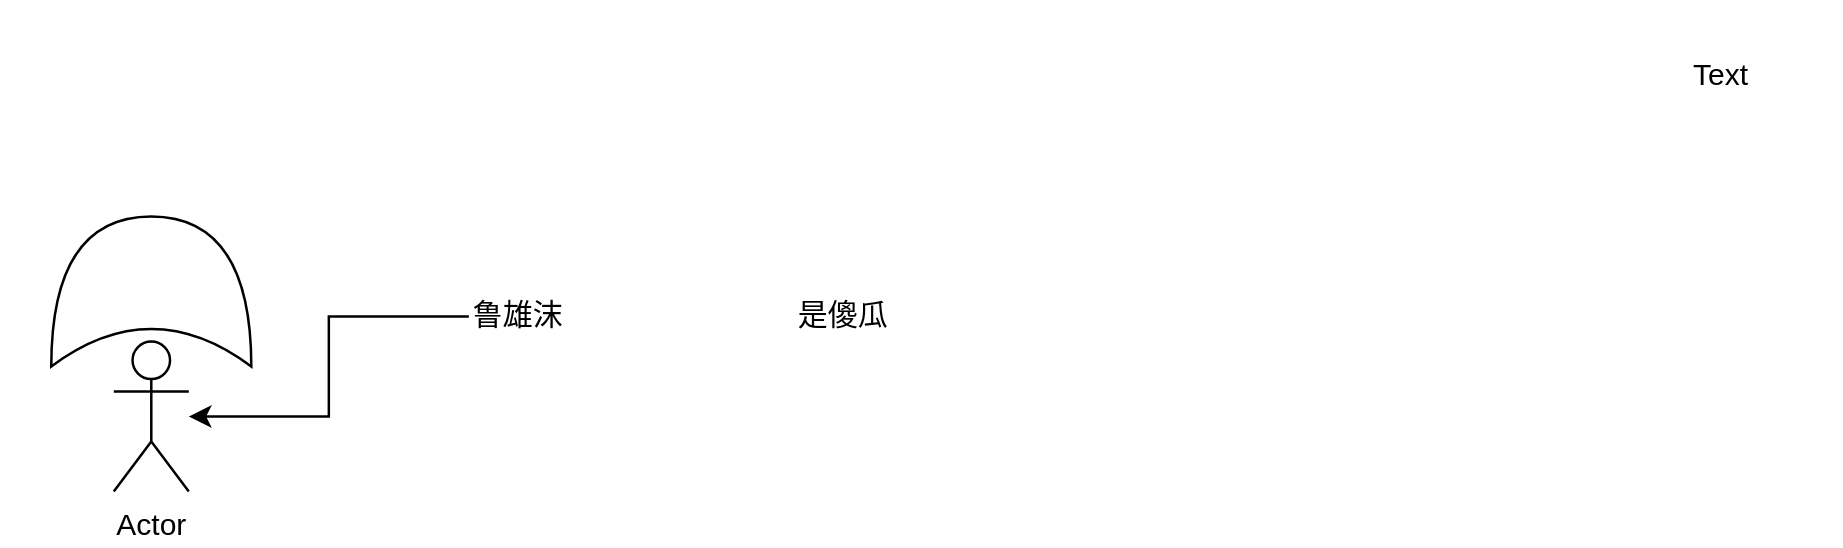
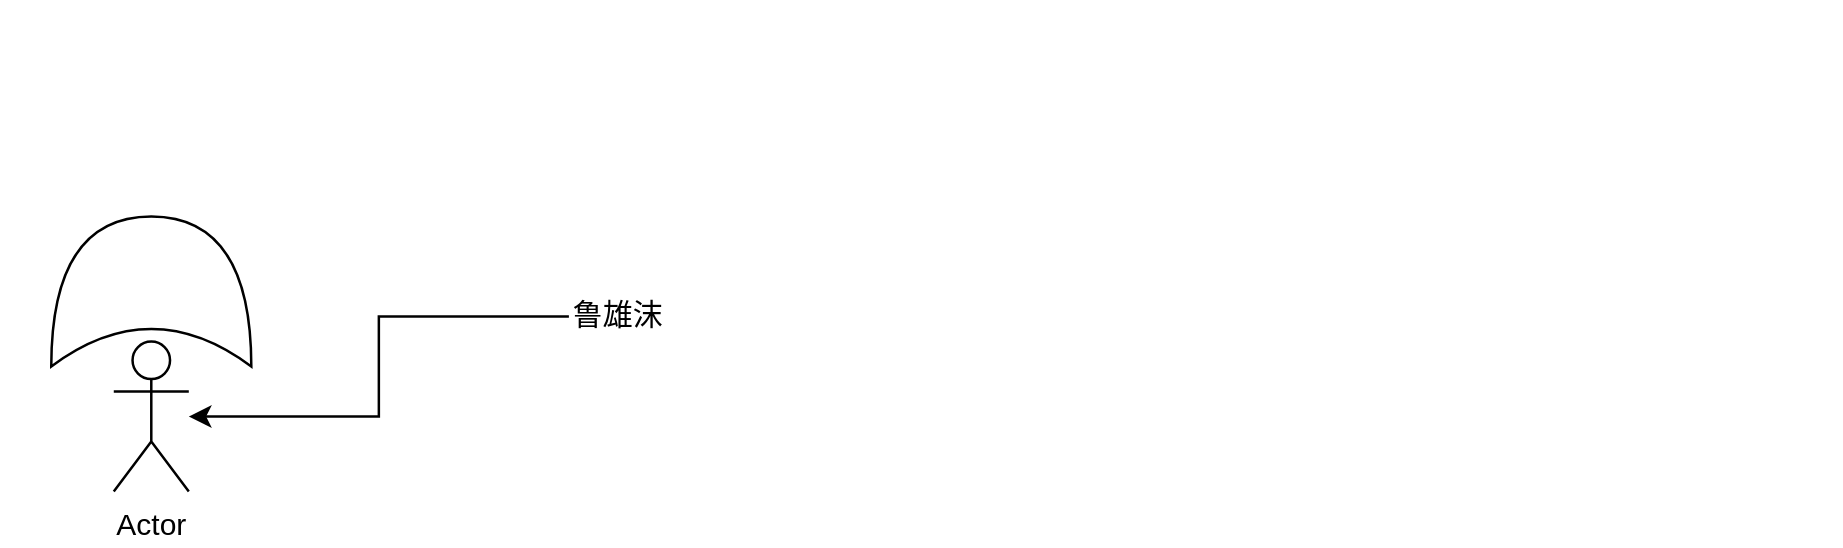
  <mxCell id="0" />
  <mxCell id="1" parent="0" />
  <mxCell id="2" value="Actor" style="shape=umlActor;verticalLabelPosition=bottom;labelBackgroundColor=#ffffff;verticalAlign=top;html=1;outlineConnect=0;" parent="1" vertex="1"><mxGeometry x="45" y="136" width="30" height="60" as="geometry" /></mxCell>
  <mxCell id="3" value="" style="shape=xor;whiteSpace=wrap;html=1;direction=north;" parent="1" vertex="1"><mxGeometry x="20" y="86" width="80" height="60" as="geometry" /></mxCell>
  <mxCell id="4" value="" style="edgeStyle=orthogonalEdgeStyle;rounded=0;orthogonalLoop=1;jettySize=auto;html=1;" parent="1" source="5" target="2" edge="1"><mxGeometry relative="1" as="geometry" /></mxCell>
- <mxCell id="5" value="鲁雄沫" style="text;html=1;resizable=0;points=[];autosize=1;align=left;verticalAlign=top;spacingTop=-4;" parent="1" vertex="1"><mxGeometry x="187" y="116" width="50" height="20" as="geometry" /></mxCell>
- <mxCell id="6" value="是傻瓜" style="text;html=1;resizable=0;points=[];autosize=1;align=left;verticalAlign=top;spacingTop=-4;" parent="1" vertex="1"><mxGeometry x="317" y="116" width="50" height="20" as="geometry" /></mxCell>
- <mxCell id="7" value="Text" style="text;html=1;resizable=0;points=[];autosize=1;align=left;verticalAlign=top;spacingTop=-4;" parent="1" vertex="1"><mxGeometry x="675" y="20" width="40" height="20" as="geometry" /></mxCell>
+ <mxCell id="5" value="鲁雄沫" style="text;html=1;resizable=0;points=[];autosize=1;align=left;verticalAlign=top;spacingTop=-4;" parent="1" vertex="1"><mxGeometry x="227" y="116" width="50" height="20" as="geometry" /></mxCell>
